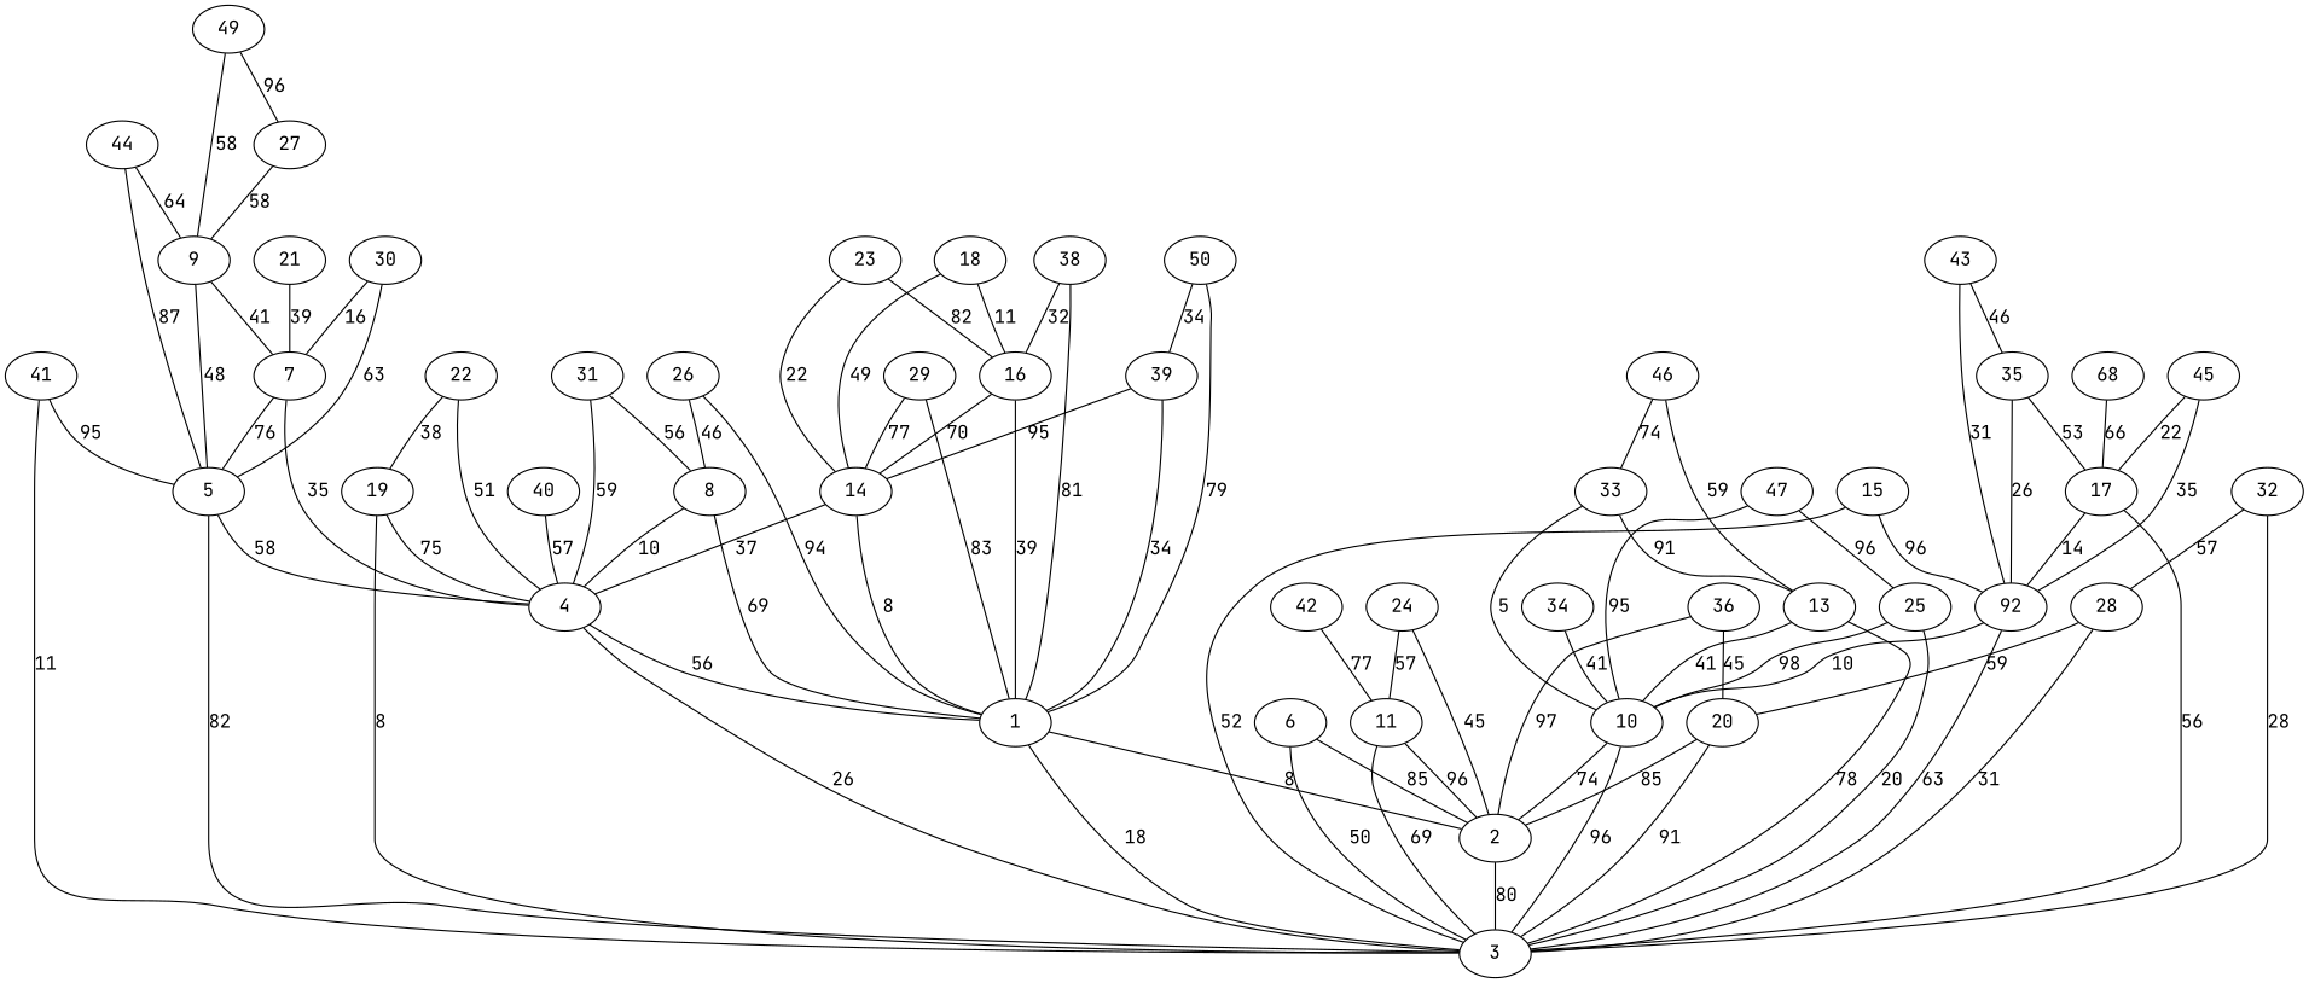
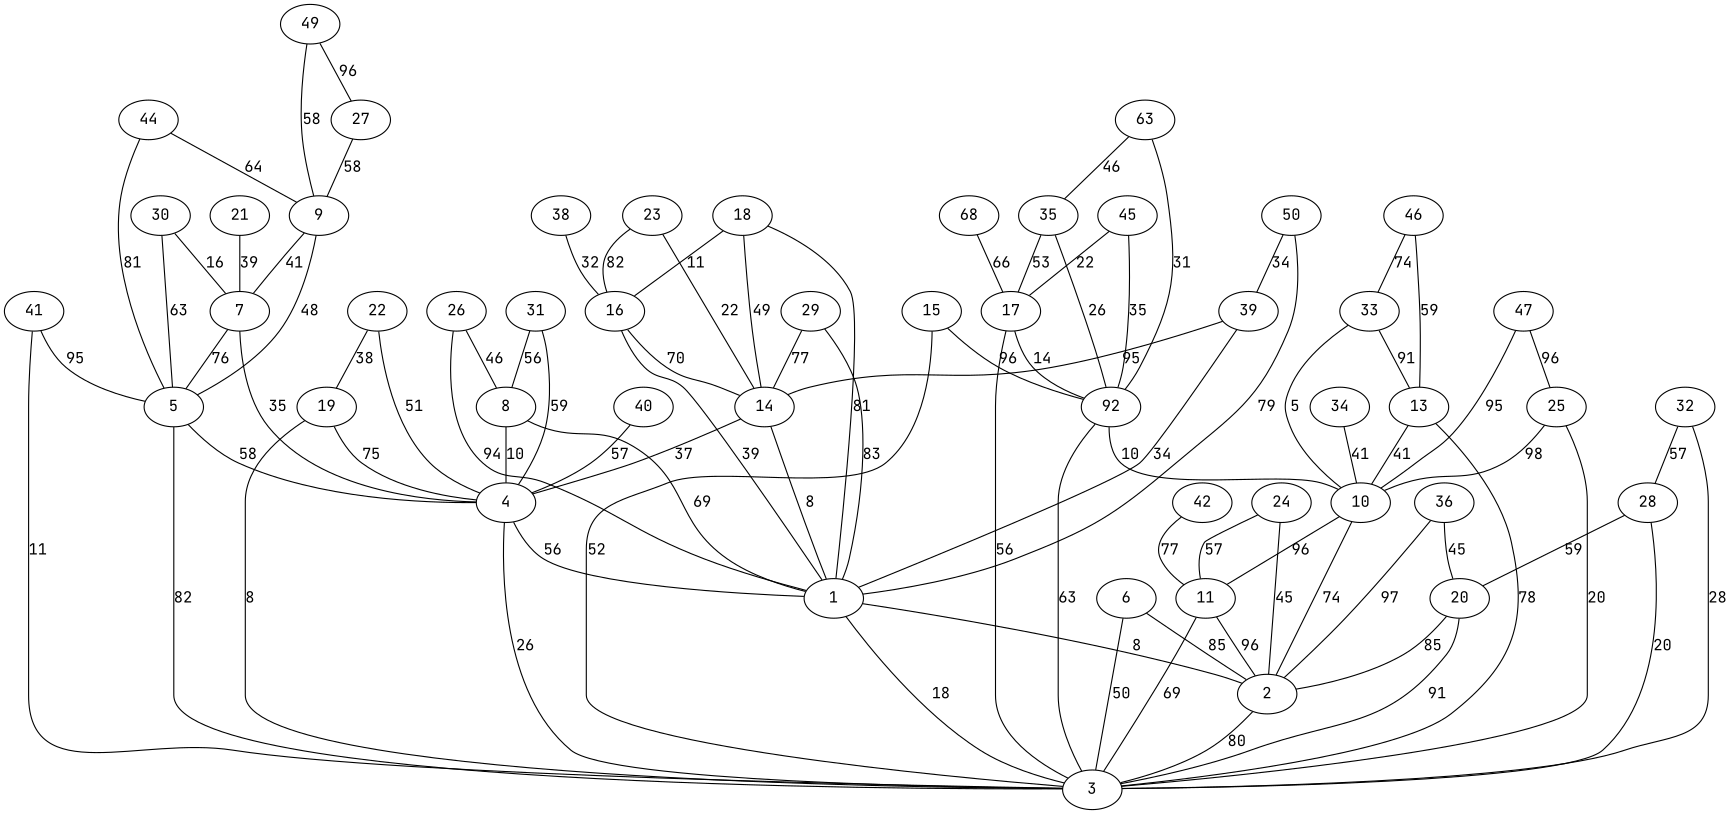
  graph {
    fontname="JetBrains Mono"
    node [fontname="JetBrains Mono"]
    edge [fontname="JetBrains Mono"]
    1
    2
    3
    4
    5
    6
    7
    8
    9
    10
    11
    n12 [label=92]
    13
    14
    15
    16
    17
    18
    19
    20
    21
    22
    23
    24
    25
    26
    27
    28
    29
    30
    31
    32
    33
    34
    35
    36
    38
    39
    40
    41
    42
-   43
+   43 [label=63]
    44
    45
    46
    47
    n47 [label=68]
    49
    50
    1 -- 2 [label=8]
    1 -- 3 [label=18]
    2 -- 3 [label=80]
    4 -- 1 [label=56]
    4 -- 3 [label=26]
    5 -- 3 [label=82]
    5 -- 4 [label=58]
    6 -- 2 [label=85]
    6 -- 3 [label=50]
    7 -- 4 [label=35]
    7 -- 5 [label=76]
    8 -- 1 [label=69]
    8 -- 4 [label=10]
    9 -- 5 [label=48]
    9 -- 7 [label=41]
    10 -- 2 [label=74]
-   10 -- 3 [label=96]
+   10 -- 11 [label=96]
    11 -- 2 [label=96]
    11 -- 3 [label=69]
    n12 -- 3 [label=63]
    n12 -- 10 [label=10]
    13 -- 3 [label=78]
    13 -- 10 [label=41]
    14 -- 1 [label=8]
    14 -- 4 [label=37]
    15 -- 3 [label=52]
    15 -- n12 [label=96]
    16 -- 1 [label=39]
    16 -- 14 [label=70]
    17 -- 3 [label=56]
    17 -- n12 [label=14]
    18 -- 14 [label=49]
    18 -- 16 [label=11]
    19 -- 3 [label=8]
    19 -- 4 [label=75]
    20 -- 2 [label=85]
    20 -- 3 [label=91]
    21 -- 7 [label=39]
    22 -- 4 [label=51]
    22 -- 19 [label=38]
    23 -- 14 [label=22]
    23 -- 16 [label=82]
    24 -- 2 [label=45]
    24 -- 11 [label=57]
    25 -- 3 [label=20]
    25 -- 10 [label=98]
    26 -- 1 [label=94]
    26 -- 8 [label=46]
    27 -- 9 [label=58]
-   28 -- 3 [label=31]
+   28 -- 3 [label=20]
    28 -- 20 [label=59]
    29 -- 1 [label=83]
    29 -- 14 [label=77]
    30 -- 5 [label=63]
    30 -- 7 [label=16]
    31 -- 4 [label=59]
    31 -- 8 [label=56]
    32 -- 3 [label=28]
    32 -- 28 [label=57]
    33 -- 10 [label=5]
    33 -- 13 [label=91]
    34 -- 10 [label=41]
    35 -- n12 [label=26]
    35 -- 17 [label=53]
    36 -- 2 [label=97]
    36 -- 20 [label=45]
-   38 -- 1 [label=81]
+   18 -- 1 [label=81]
    38 -- 16 [label=32]
    39 -- 1 [label=34]
    39 -- 14 [label=95]
    40 -- 4 [label=57]
    41 -- 3 [label=11]
    41 -- 5 [label=95]
    42 -- 11 [label=77]
    43 -- n12 [label=31]
    43 -- 35 [label=46]
-   44 -- 5 [label=87]
+   44 -- 5 [label=81]
    44 -- 9 [label=64]
    45 -- n12 [label=35]
    45 -- 17 [label=22]
    46 -- 13 [label=59]
    46 -- 33 [label=74]
    47 -- 10 [label=95]
    47 -- 25 [label=96]
    n47 -- 17 [label=66]
    49 -- 9 [label=58]
    49 -- 27 [label=96]
    50 -- 1 [label=79]
    50 -- 39 [label=34]
  }
